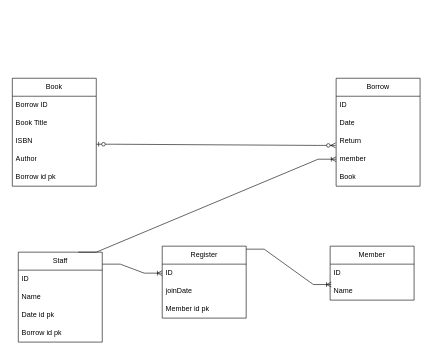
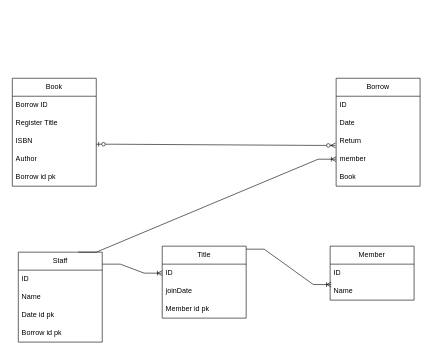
  <mxCell id="0" />
  <mxCell id="1" parent="0" />
  <mxCell id="2" value="Book" style="swimlane;fontStyle=0;childLayout=stackLayout;horizontal=1;startSize=30;horizontalStack=0;resizeParent=1;resizeParentMax=0;resizeLast=0;collapsible=1;marginBottom=0;whiteSpace=wrap;html=1;" vertex="1" parent="1"><mxGeometry x="20" y="130" width="140" height="180" as="geometry" /></mxCell>
  <mxCell id="3" value="Borrow ID" style="text;strokeColor=none;fillColor=none;align=left;verticalAlign=middle;spacingLeft=4;spacingRight=4;overflow=hidden;points=[[0,0.5],[1,0.5]];portConstraint=eastwest;rotatable=0;whiteSpace=wrap;html=1;" vertex="1" parent="2"><mxGeometry y="30" width="140" height="30" as="geometry" /></mxCell>
- <mxCell id="4" value="Book Title" style="text;strokeColor=none;fillColor=none;align=left;verticalAlign=middle;spacingLeft=4;spacingRight=4;overflow=hidden;points=[[0,0.5],[1,0.5]];portConstraint=eastwest;rotatable=0;whiteSpace=wrap;html=1;" vertex="1" parent="2"><mxGeometry y="60" width="140" height="30" as="geometry" /></mxCell>
+ <mxCell id="4" value="Register Title" style="text;strokeColor=none;fillColor=none;align=left;verticalAlign=middle;spacingLeft=4;spacingRight=4;overflow=hidden;points=[[0,0.5],[1,0.5]];portConstraint=eastwest;rotatable=0;whiteSpace=wrap;html=1;" vertex="1" parent="2"><mxGeometry y="60" width="140" height="30" as="geometry" /></mxCell>
  <mxCell id="5" value="ISBN" style="text;strokeColor=none;fillColor=none;align=left;verticalAlign=middle;spacingLeft=4;spacingRight=4;overflow=hidden;points=[[0,0.5],[1,0.5]];portConstraint=eastwest;rotatable=0;whiteSpace=wrap;html=1;" vertex="1" parent="2"><mxGeometry y="90" width="140" height="30" as="geometry" /></mxCell>
  <mxCell id="6" value="Author" style="text;strokeColor=none;fillColor=none;align=left;verticalAlign=middle;spacingLeft=4;spacingRight=4;overflow=hidden;points=[[0,0.5],[1,0.5]];portConstraint=eastwest;rotatable=0;whiteSpace=wrap;html=1;" vertex="1" parent="2"><mxGeometry y="120" width="140" height="30" as="geometry" /></mxCell>
  <mxCell id="7" value="Borrow id pk" style="text;strokeColor=none;fillColor=none;align=left;verticalAlign=middle;spacingLeft=4;spacingRight=4;overflow=hidden;points=[[0,0.5],[1,0.5]];portConstraint=eastwest;rotatable=0;whiteSpace=wrap;html=1;" vertex="1" parent="2"><mxGeometry y="150" width="140" height="30" as="geometry" /></mxCell>
  <mxCell id="8" value="Borrow" style="swimlane;fontStyle=0;childLayout=stackLayout;horizontal=1;startSize=30;horizontalStack=0;resizeParent=1;resizeParentMax=0;resizeLast=0;collapsible=1;marginBottom=0;whiteSpace=wrap;html=1;" vertex="1" parent="1"><mxGeometry x="560" y="130" width="140" height="180" as="geometry" /></mxCell>
  <mxCell id="9" value="ID" style="text;strokeColor=none;fillColor=none;align=left;verticalAlign=middle;spacingLeft=4;spacingRight=4;overflow=hidden;points=[[0,0.5],[1,0.5]];portConstraint=eastwest;rotatable=0;whiteSpace=wrap;html=1;" vertex="1" parent="8"><mxGeometry y="30" width="140" height="30" as="geometry" /></mxCell>
  <mxCell id="10" value="Date" style="text;strokeColor=none;fillColor=none;align=left;verticalAlign=middle;spacingLeft=4;spacingRight=4;overflow=hidden;points=[[0,0.5],[1,0.5]];portConstraint=eastwest;rotatable=0;whiteSpace=wrap;html=1;" vertex="1" parent="8"><mxGeometry y="60" width="140" height="30" as="geometry" /></mxCell>
  <mxCell id="11" value="Return" style="text;strokeColor=none;fillColor=none;align=left;verticalAlign=middle;spacingLeft=4;spacingRight=4;overflow=hidden;points=[[0,0.5],[1,0.5]];portConstraint=eastwest;rotatable=0;whiteSpace=wrap;html=1;" vertex="1" parent="8"><mxGeometry y="90" width="140" height="30" as="geometry" /></mxCell>
  <mxCell id="12" value="member" style="text;strokeColor=none;fillColor=none;align=left;verticalAlign=middle;spacingLeft=4;spacingRight=4;overflow=hidden;points=[[0,0.5],[1,0.5]];portConstraint=eastwest;rotatable=0;whiteSpace=wrap;html=1;" vertex="1" parent="8"><mxGeometry y="120" width="140" height="30" as="geometry" /></mxCell>
  <mxCell id="13" value="Book" style="text;strokeColor=none;fillColor=none;align=left;verticalAlign=middle;spacingLeft=4;spacingRight=4;overflow=hidden;points=[[0,0.5],[1,0.5]];portConstraint=eastwest;rotatable=0;whiteSpace=wrap;html=1;" vertex="1" parent="8"><mxGeometry y="150" width="140" height="30" as="geometry" /></mxCell>
- <mxCell id="14" value="Register" style="swimlane;fontStyle=0;childLayout=stackLayout;horizontal=1;startSize=30;horizontalStack=0;resizeParent=1;resizeParentMax=0;resizeLast=0;collapsible=1;marginBottom=0;whiteSpace=wrap;html=1;" vertex="1" parent="1"><mxGeometry x="270" y="410" width="140" height="120" as="geometry" /></mxCell>
+ <mxCell id="14" value="Title" style="swimlane;fontStyle=0;childLayout=stackLayout;horizontal=1;startSize=30;horizontalStack=0;resizeParent=1;resizeParentMax=0;resizeLast=0;collapsible=1;marginBottom=0;whiteSpace=wrap;html=1;" vertex="1" parent="1"><mxGeometry x="270" y="410" width="140" height="120" as="geometry" /></mxCell>
  <mxCell id="15" value="ID" style="text;strokeColor=none;fillColor=none;align=left;verticalAlign=middle;spacingLeft=4;spacingRight=4;overflow=hidden;points=[[0,0.5],[1,0.5]];portConstraint=eastwest;rotatable=0;whiteSpace=wrap;html=1;" vertex="1" parent="14"><mxGeometry y="30" width="140" height="30" as="geometry" /></mxCell>
  <mxCell id="16" value="joinDate" style="text;strokeColor=none;fillColor=none;align=left;verticalAlign=middle;spacingLeft=4;spacingRight=4;overflow=hidden;points=[[0,0.5],[1,0.5]];portConstraint=eastwest;rotatable=0;whiteSpace=wrap;html=1;" vertex="1" parent="14"><mxGeometry y="60" width="140" height="30" as="geometry" /></mxCell>
  <mxCell id="17" value="Member id pk" style="text;strokeColor=none;fillColor=none;align=left;verticalAlign=middle;spacingLeft=4;spacingRight=4;overflow=hidden;points=[[0,0.5],[1,0.5]];portConstraint=eastwest;rotatable=0;whiteSpace=wrap;html=1;" vertex="1" parent="14"><mxGeometry y="90" width="140" height="30" as="geometry" /></mxCell>
  <mxCell id="18" value="Staff" style="swimlane;fontStyle=0;childLayout=stackLayout;horizontal=1;startSize=30;horizontalStack=0;resizeParent=1;resizeParentMax=0;resizeLast=0;collapsible=1;marginBottom=0;whiteSpace=wrap;html=1;" vertex="1" parent="1"><mxGeometry x="30" y="420" width="140" height="150" as="geometry" /></mxCell>
  <mxCell id="19" value="ID" style="text;strokeColor=none;fillColor=none;align=left;verticalAlign=middle;spacingLeft=4;spacingRight=4;overflow=hidden;points=[[0,0.5],[1,0.5]];portConstraint=eastwest;rotatable=0;whiteSpace=wrap;html=1;" vertex="1" parent="18"><mxGeometry y="30" width="140" height="30" as="geometry" /></mxCell>
  <mxCell id="20" value="Name" style="text;strokeColor=none;fillColor=none;align=left;verticalAlign=middle;spacingLeft=4;spacingRight=4;overflow=hidden;points=[[0,0.5],[1,0.5]];portConstraint=eastwest;rotatable=0;whiteSpace=wrap;html=1;" vertex="1" parent="18"><mxGeometry y="60" width="140" height="30" as="geometry" /></mxCell>
  <mxCell id="21" value="Date id pk" style="text;strokeColor=none;fillColor=none;align=left;verticalAlign=middle;spacingLeft=4;spacingRight=4;overflow=hidden;points=[[0,0.5],[1,0.5]];portConstraint=eastwest;rotatable=0;whiteSpace=wrap;html=1;" vertex="1" parent="18"><mxGeometry y="90" width="140" height="30" as="geometry" /></mxCell>
  <mxCell id="22" value="Borrow id pk" style="text;strokeColor=none;fillColor=none;align=left;verticalAlign=middle;spacingLeft=4;spacingRight=4;overflow=hidden;points=[[0,0.5],[1,0.5]];portConstraint=eastwest;rotatable=0;whiteSpace=wrap;html=1;" vertex="1" parent="18"><mxGeometry y="120" width="140" height="30" as="geometry" /></mxCell>
  <mxCell id="23" value="Member" style="swimlane;fontStyle=0;childLayout=stackLayout;horizontal=1;startSize=30;horizontalStack=0;resizeParent=1;resizeParentMax=0;resizeLast=0;collapsible=1;marginBottom=0;whiteSpace=wrap;html=1;" vertex="1" parent="1"><mxGeometry x="550" y="410" width="140" height="90" as="geometry" /></mxCell>
  <mxCell id="24" value="ID" style="text;strokeColor=none;fillColor=none;align=left;verticalAlign=middle;spacingLeft=4;spacingRight=4;overflow=hidden;points=[[0,0.5],[1,0.5]];portConstraint=eastwest;rotatable=0;whiteSpace=wrap;html=1;" vertex="1" parent="23"><mxGeometry y="30" width="140" height="30" as="geometry" /></mxCell>
  <mxCell id="25" value="Name" style="text;strokeColor=none;fillColor=none;align=left;verticalAlign=middle;spacingLeft=4;spacingRight=4;overflow=hidden;points=[[0,0.5],[1,0.5]];portConstraint=eastwest;rotatable=0;whiteSpace=wrap;html=1;" vertex="1" parent="23"><mxGeometry y="60" width="140" height="30" as="geometry" /></mxCell>
  <mxCell id="26" value="" style="edgeStyle=entityRelationEdgeStyle;fontSize=12;html=1;endArrow=ERzeroToMany;startArrow=ERzeroToOne;rounded=0;entryX=-0.007;entryY=0.733;entryDx=0;entryDy=0;entryPerimeter=0;" edge="1" parent="1" target="11"><mxGeometry width="100" height="100" relative="1" as="geometry"><mxPoint x="160" y="240" as="sourcePoint" /><mxPoint x="260" y="140" as="targetPoint" /><Array as="points"><mxPoint x="180" y="20" /><mxPoint x="360" y="220" /><mxPoint x="360" y="210" /><mxPoint x="550" y="200" /></Array></mxGeometry></mxCell>
  <mxCell id="27" value="" style="edgeStyle=entityRelationEdgeStyle;fontSize=12;html=1;endArrow=ERoneToMany;rounded=0;entryX=0.014;entryY=0.133;entryDx=0;entryDy=0;entryPerimeter=0;" edge="1" parent="1" target="25"><mxGeometry width="100" height="100" relative="1" as="geometry"><mxPoint x="410" y="415" as="sourcePoint" /><mxPoint x="540" y="500" as="targetPoint" /><Array as="points"><mxPoint x="430" y="450" /></Array></mxGeometry></mxCell>
  <mxCell id="28" value="" style="edgeStyle=entityRelationEdgeStyle;fontSize=12;html=1;endArrow=ERoneToMany;rounded=0;entryX=0;entryY=0.5;entryDx=0;entryDy=0;" edge="1" parent="1" target="15"><mxGeometry width="100" height="100" relative="1" as="geometry"><mxPoint x="170" y="440" as="sourcePoint" /><mxPoint x="270" y="340" as="targetPoint" /></mxGeometry></mxCell>
  <mxCell id="29" value="" style="edgeStyle=entityRelationEdgeStyle;fontSize=12;html=1;endArrow=ERoneToMany;rounded=0;entryX=0;entryY=0.5;entryDx=0;entryDy=0;" edge="1" parent="1" target="12"><mxGeometry width="100" height="100" relative="1" as="geometry"><mxPoint x="130" y="420" as="sourcePoint" /><mxPoint x="230" y="320" as="targetPoint" /></mxGeometry></mxCell>
